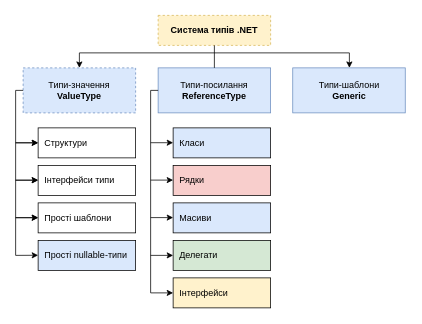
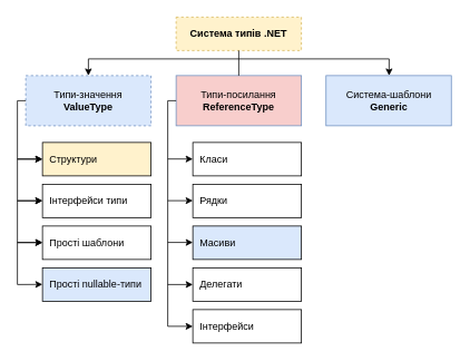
  <mxCell id="0" />
  <mxCell id="1" parent="0" />
  <mxCell id="2" value="Система типів .NET" style="rounded=0;whiteSpace=wrap;html=1;fontStyle=1;fillColor=#fff2cc;strokeColor=#d6b656;dashed=1;" vertex="1" parent="1"><mxGeometry x="210" y="20" width="150" height="40" as="geometry" /></mxCell>
  <mxCell id="3" value="Типи-значення&lt;br&gt;&lt;b&gt;ValueType&lt;/b&gt;" style="rounded=0;whiteSpace=wrap;html=1;fillColor=#dae8fc;strokeColor=#6c8ebf;dashed=1;" vertex="1" parent="1"><mxGeometry x="30" y="90" width="150" height="60" as="geometry" /></mxCell>
- <mxCell id="4" value="Типи-посилання&lt;br&gt;&lt;b&gt;ReferenceType&lt;/b&gt;" style="rounded=0;whiteSpace=wrap;html=1;fillColor=#dae8fc;strokeColor=#6c8ebf;" vertex="1" parent="1"><mxGeometry x="210" y="90" width="150" height="60" as="geometry" /></mxCell>
- <mxCell id="5" value="Типи-шаблони&lt;br&gt;&lt;b&gt;Generic&lt;/b&gt;" style="rounded=0;whiteSpace=wrap;html=1;fillColor=#dae8fc;strokeColor=#6c8ebf;" vertex="1" parent="1"><mxGeometry x="389.5" y="90" width="150" height="60" as="geometry" /></mxCell>
- <mxCell id="6" value="&amp;nbsp; Структури" style="rounded=0;whiteSpace=wrap;html=1;align=left;" vertex="1" parent="1"><mxGeometry x="50" y="170" width="130" height="40" as="geometry" /></mxCell>
+ <mxCell id="4" value="Типи-посилання&lt;br&gt;&lt;b&gt;ReferenceType&lt;/b&gt;" style="rounded=0;whiteSpace=wrap;html=1;fillColor=#f8cecc;strokeColor=#6c8ebf;" vertex="1" parent="1"><mxGeometry x="210" y="90" width="150" height="60" as="geometry" /></mxCell>
+ <mxCell id="5" value="Система-шаблони&lt;br&gt;&lt;b&gt;Generic&lt;/b&gt;" style="rounded=0;whiteSpace=wrap;html=1;fillColor=#dae8fc;strokeColor=#6c8ebf;" vertex="1" parent="1"><mxGeometry x="389.5" y="90" width="150" height="60" as="geometry" /></mxCell>
+ <mxCell id="6" value="&amp;nbsp; Структури" style="rounded=0;whiteSpace=wrap;html=1;align=left;fillColor=#fff2cc;" vertex="1" parent="1"><mxGeometry x="50" y="170" width="130" height="40" as="geometry" /></mxCell>
  <mxCell id="7" value="&amp;nbsp; Інтерфейси типи" style="rounded=0;whiteSpace=wrap;html=1;align=left;" vertex="1" parent="1"><mxGeometry x="50" y="220" width="130" height="40" as="geometry" /></mxCell>
  <mxCell id="8" value="&amp;nbsp; Прості шаблони" style="rounded=0;whiteSpace=wrap;html=1;align=left;" vertex="1" parent="1"><mxGeometry x="50" y="270" width="130" height="40" as="geometry" /></mxCell>
  <mxCell id="9" value="&amp;nbsp; Прості nullable-типи" style="rounded=0;whiteSpace=wrap;html=1;align=left;fillColor=#dae8fc;" vertex="1" parent="1"><mxGeometry x="50" y="320" width="130" height="40" as="geometry" /></mxCell>
  <mxCell id="10" value="" style="endArrow=none;html=1;entryX=0;entryY=0.5;entryDx=0;entryDy=0;rounded=0;" edge="1" parent="1" target="3"><mxGeometry width="50" height="50" relative="1" as="geometry"><mxPoint x="20" y="340" as="sourcePoint" /><mxPoint x="-40" y="120" as="targetPoint" /><Array as="points"><mxPoint x="20" y="120" /></Array></mxGeometry></mxCell>
  <mxCell id="11" value="" style="endArrow=none;html=1;rounded=0;" edge="1" parent="1"><mxGeometry width="50" height="50" relative="1" as="geometry"><mxPoint x="200" y="390" as="sourcePoint" /><mxPoint x="210" y="120" as="targetPoint" /><Array as="points"><mxPoint x="200" y="120" /></Array></mxGeometry></mxCell>
  <mxCell id="12" value="" style="endArrow=classic;html=1;" edge="1" parent="1"><mxGeometry width="50" height="50" relative="1" as="geometry"><mxPoint x="20" y="190" as="sourcePoint" /><mxPoint x="50" y="190" as="targetPoint" /></mxGeometry></mxCell>
  <mxCell id="13" value="" style="endArrow=classic;html=1;" edge="1" parent="1"><mxGeometry width="50" height="50" relative="1" as="geometry"><mxPoint x="20" y="239.86" as="sourcePoint" /><mxPoint x="50" y="239.86" as="targetPoint" /></mxGeometry></mxCell>
  <mxCell id="14" value="" style="endArrow=classic;html=1;" edge="1" parent="1"><mxGeometry width="50" height="50" relative="1" as="geometry"><mxPoint x="20" y="289.86" as="sourcePoint" /><mxPoint x="50" y="289.86" as="targetPoint" /></mxGeometry></mxCell>
  <mxCell id="15" value="" style="endArrow=classic;html=1;" edge="1" parent="1"><mxGeometry width="50" height="50" relative="1" as="geometry"><mxPoint x="20" y="340" as="sourcePoint" /><mxPoint x="50" y="339.86" as="targetPoint" /></mxGeometry></mxCell>
  <mxCell id="16" value="" style="endArrow=classic;html=1;" edge="1" parent="1"><mxGeometry width="50" height="50" relative="1" as="geometry"><mxPoint x="20" y="189.78" as="sourcePoint" /><mxPoint x="50" y="189.78" as="targetPoint" /></mxGeometry></mxCell>
  <mxCell id="17" value="" style="endArrow=classic;html=1;" edge="1" parent="1"><mxGeometry width="50" height="50" relative="1" as="geometry"><mxPoint x="20" y="239.64" as="sourcePoint" /><mxPoint x="50" y="239.64" as="targetPoint" /></mxGeometry></mxCell>
  <mxCell id="18" value="" style="endArrow=classic;html=1;" edge="1" parent="1"><mxGeometry width="50" height="50" relative="1" as="geometry"><mxPoint x="20" y="289.64" as="sourcePoint" /><mxPoint x="50" y="289.64" as="targetPoint" /></mxGeometry></mxCell>
  <mxCell id="19" value="" style="endArrow=classic;html=1;" edge="1" parent="1"><mxGeometry width="50" height="50" relative="1" as="geometry"><mxPoint x="200" y="189.78" as="sourcePoint" /><mxPoint x="230" y="189.78" as="targetPoint" /></mxGeometry></mxCell>
  <mxCell id="20" value="" style="endArrow=classic;html=1;" edge="1" parent="1"><mxGeometry width="50" height="50" relative="1" as="geometry"><mxPoint x="200" y="239.64" as="sourcePoint" /><mxPoint x="230" y="239.64" as="targetPoint" /></mxGeometry></mxCell>
  <mxCell id="21" value="" style="endArrow=classic;html=1;" edge="1" parent="1"><mxGeometry width="50" height="50" relative="1" as="geometry"><mxPoint x="200" y="289.64" as="sourcePoint" /><mxPoint x="230" y="289.64" as="targetPoint" /></mxGeometry></mxCell>
  <mxCell id="22" value="" style="endArrow=classic;html=1;" edge="1" parent="1"><mxGeometry width="50" height="50" relative="1" as="geometry"><mxPoint x="200" y="340" as="sourcePoint" /><mxPoint x="230" y="340" as="targetPoint" /></mxGeometry></mxCell>
  <mxCell id="23" value="" style="endArrow=classic;html=1;" edge="1" parent="1"><mxGeometry width="50" height="50" relative="1" as="geometry"><mxPoint x="200" y="390" as="sourcePoint" /><mxPoint x="230" y="390" as="targetPoint" /></mxGeometry></mxCell>
- <mxCell id="24" value="&amp;nbsp; Класи" style="rounded=0;whiteSpace=wrap;html=1;align=left;fillColor=#dae8fc;" vertex="1" parent="1"><mxGeometry x="230" y="170" width="130" height="40" as="geometry" /></mxCell>
- <mxCell id="25" value="&amp;nbsp; Рядки" style="rounded=0;whiteSpace=wrap;html=1;align=left;fillColor=#f8cecc;" vertex="1" parent="1"><mxGeometry x="230" y="220" width="130" height="40" as="geometry" /></mxCell>
+ <mxCell id="24" value="&amp;nbsp; Класи" style="rounded=0;whiteSpace=wrap;html=1;align=left;" vertex="1" parent="1"><mxGeometry x="230" y="170" width="130" height="40" as="geometry" /></mxCell>
+ <mxCell id="25" value="&amp;nbsp; Рядки" style="rounded=0;whiteSpace=wrap;html=1;align=left;" vertex="1" parent="1"><mxGeometry x="230" y="220" width="130" height="40" as="geometry" /></mxCell>
  <mxCell id="26" value="&amp;nbsp; Масиви" style="rounded=0;whiteSpace=wrap;html=1;align=left;fillColor=#dae8fc;" vertex="1" parent="1"><mxGeometry x="230" y="270" width="130" height="40" as="geometry" /></mxCell>
- <mxCell id="27" value="&amp;nbsp; Делегати" style="rounded=0;whiteSpace=wrap;html=1;align=left;fillColor=#d5e8d4;" vertex="1" parent="1"><mxGeometry x="230" y="320" width="130" height="40" as="geometry" /></mxCell>
- <mxCell id="28" value="&amp;nbsp; Інтерфейси" style="rounded=0;whiteSpace=wrap;html=1;align=left;fillColor=#fff2cc;" vertex="1" parent="1"><mxGeometry x="230" y="370" width="130" height="40" as="geometry" /></mxCell>
+ <mxCell id="27" value="&amp;nbsp; Делегати" style="rounded=0;whiteSpace=wrap;html=1;align=left;" vertex="1" parent="1"><mxGeometry x="230" y="320" width="130" height="40" as="geometry" /></mxCell>
+ <mxCell id="28" value="&amp;nbsp; Інтерфейси" style="rounded=0;whiteSpace=wrap;html=1;align=left;" vertex="1" parent="1"><mxGeometry x="230" y="370" width="130" height="40" as="geometry" /></mxCell>
  <mxCell id="29" value="" style="endArrow=classic;html=1;entryX=0.5;entryY=0;entryDx=0;entryDy=0;" edge="1" parent="1" target="3"><mxGeometry width="50" height="50" relative="1" as="geometry"><mxPoint x="105" y="70" as="sourcePoint" /><mxPoint x="300" y="110" as="targetPoint" /></mxGeometry></mxCell>
  <mxCell id="30" value="" style="endArrow=none;html=1;entryX=0.5;entryY=0;entryDx=0;entryDy=0;" edge="1" parent="1" source="2" target="4"><mxGeometry width="50" height="50" relative="1" as="geometry"><mxPoint x="285" y="70" as="sourcePoint" /><mxPoint x="260" y="90" as="targetPoint" /></mxGeometry></mxCell>
  <mxCell id="31" value="" style="endArrow=classic;html=1;entryX=0.5;entryY=0;entryDx=0;entryDy=0;" edge="1" parent="1"><mxGeometry width="50" height="50" relative="1" as="geometry"><mxPoint x="465" y="70" as="sourcePoint" /><mxPoint x="465" y="90" as="targetPoint" /></mxGeometry></mxCell>
  <mxCell id="32" value="" style="endArrow=none;html=1;" edge="1" parent="1"><mxGeometry width="50" height="50" relative="1" as="geometry"><mxPoint x="105" y="70" as="sourcePoint" /><mxPoint x="465" y="70" as="targetPoint" /></mxGeometry></mxCell>
